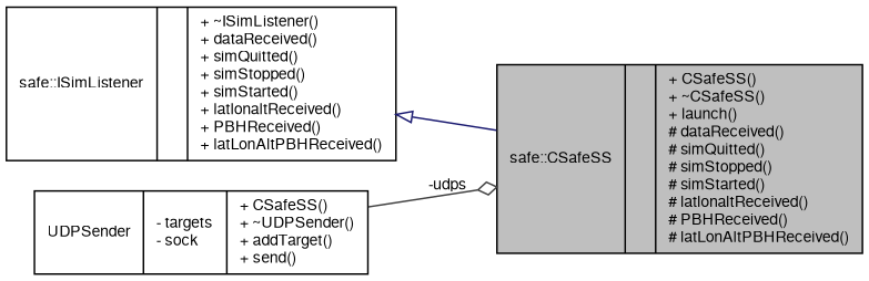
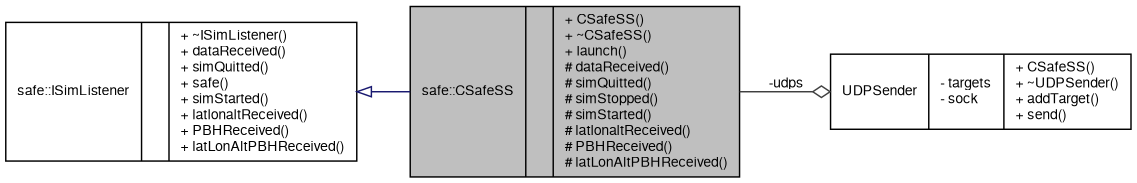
  digraph {
    rankdir=LR
    node [color=black fontname=FreeSans fontsize=10 shape=record]
    edge [fontname=FreeSans fontsize=10 labelfontname=FreeSans labelfontsize=10 style=solid]
    n1 [fillcolor=grey75 fontcolor=black height=0.2 label="{safe::CSafeSS\n||+ CSafeSS()\l+ ~CSafeSS()\l+ launch()\l# dataReceived()\l# simQuitted()\l# simStopped()\l# simStarted()\l# latlonaltReceived()\l# PBHReceived()\l# latLonAltPBHReceived()\l}" style=filled width=0.4]
-   n2 [height=0.2 label="{safe::ISimListener\n||+ ~ISimListener()\l+ dataReceived()\l+ simQuitted()\l+ simStopped()\l+ simStarted()\l+ latlonaltReceived()\l+ PBHReceived()\l+ latLonAltPBHReceived()\l}" width=0.4]
+   n2 [height=0.2 label="{safe::ISimListener\n||+ ~ISimListener()\l+ dataReceived()\l+ simQuitted()\l+ safe()\l+ simStarted()\l+ latlonaltReceived()\l+ PBHReceived()\l+ latLonAltPBHReceived()\l}" width=0.4]
    n3 [height=0.2 label="{UDPSender\n|- targets\l- sock\l|+ CSafeSS()\l+ ~UDPSender()\l+ addTarget()\l+ send()\l}" width=0.4]
    n2 -> n1 [arrowtail=onormal color=midnightblue dir=back]
-   n3 -> n1 [arrowhead=odiamond color=grey25 label=" -udps"]
+   n1 -> n3 [arrowhead=odiamond color=grey25 label=" -udps"]
  }
